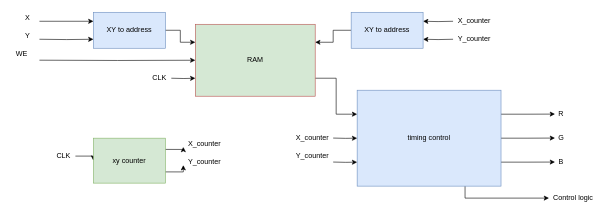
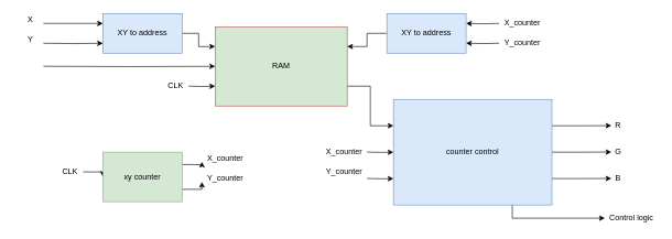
  <mxCell id="0" />
  <mxCell id="1" parent="0" />
  <mxCell id="2" style="edgeStyle=orthogonalEdgeStyle;rounded=0;orthogonalLoop=1;jettySize=auto;html=1;exitX=0;exitY=0.5;exitDx=0;exitDy=0;entryX=0;entryY=0.5;entryDx=0;entryDy=0;" parent="1" target="5" edge="1"><mxGeometry relative="1" as="geometry"><mxPoint x="65" y="99.905" as="sourcePoint" /></mxGeometry></mxCell>
  <mxCell id="3" style="edgeStyle=orthogonalEdgeStyle;rounded=0;orthogonalLoop=1;jettySize=auto;html=1;entryX=0;entryY=0.75;entryDx=0;entryDy=0;" parent="1" target="5" edge="1"><mxGeometry relative="1" as="geometry"><mxPoint x="285" y="130" as="sourcePoint" /></mxGeometry></mxCell>
  <mxCell id="4" style="edgeStyle=orthogonalEdgeStyle;rounded=0;orthogonalLoop=1;jettySize=auto;html=1;exitX=1;exitY=0.75;exitDx=0;exitDy=0;entryX=0;entryY=0.25;entryDx=0;entryDy=0;" parent="1" source="5" target="33" edge="1"><mxGeometry relative="1" as="geometry" /></mxCell>
  <mxCell id="5" value="RAM" style="rounded=0;whiteSpace=wrap;html=1;fillColor=#d5e8d4;strokeColor=#b85450;" parent="1" vertex="1"><mxGeometry x="325" y="40" width="200" height="120" as="geometry" /></mxCell>
  <mxCell id="6" style="edgeStyle=orthogonalEdgeStyle;rounded=0;orthogonalLoop=1;jettySize=auto;html=1;exitX=1;exitY=0.5;exitDx=0;exitDy=0;entryX=0;entryY=0.25;entryDx=0;entryDy=0;" parent="1" source="9" target="5" edge="1"><mxGeometry relative="1" as="geometry" /></mxCell>
  <mxCell id="7" style="edgeStyle=orthogonalEdgeStyle;rounded=0;orthogonalLoop=1;jettySize=auto;html=1;entryX=0;entryY=0.25;entryDx=0;entryDy=0;" parent="1" target="9" edge="1"><mxGeometry relative="1" as="geometry"><mxPoint x="65" y="35" as="sourcePoint" /><Array as="points"><mxPoint x="65" y="35" /></Array></mxGeometry></mxCell>
  <mxCell id="8" style="edgeStyle=orthogonalEdgeStyle;rounded=0;orthogonalLoop=1;jettySize=auto;html=1;entryX=0;entryY=0.75;entryDx=0;entryDy=0;" parent="1" target="9" edge="1"><mxGeometry relative="1" as="geometry"><mxPoint x="65" y="65" as="sourcePoint" /></mxGeometry></mxCell>
  <mxCell id="9" value="XY to address" style="rounded=0;whiteSpace=wrap;html=1;fillColor=#dae8fc;strokeColor=#6c8ebf;" parent="1" vertex="1"><mxGeometry x="155" y="20" width="120" height="60" as="geometry" /></mxCell>
  <mxCell id="10" value="X" style="text;html=1;align=center;verticalAlign=middle;resizable=0;points=[];autosize=1;strokeColor=none;fillColor=none;" parent="1" vertex="1"><mxGeometry x="35" y="20" width="20" height="20" as="geometry" /></mxCell>
  <mxCell id="11" value="Y" style="text;html=1;align=center;verticalAlign=middle;resizable=0;points=[];autosize=1;strokeColor=none;fillColor=none;" parent="1" vertex="1"><mxGeometry x="35" y="50" width="20" height="20" as="geometry" /></mxCell>
- <mxCell id="12" value="WE" style="text;html=1;align=center;verticalAlign=middle;resizable=0;points=[];autosize=1;strokeColor=none;fillColor=none;" parent="1" vertex="1"><mxGeometry x="20" y="80" width="30" height="20" as="geometry" /></mxCell>
  <mxCell id="13" value="CLK" style="text;html=1;align=center;verticalAlign=middle;resizable=0;points=[];autosize=1;strokeColor=none;fillColor=none;" parent="1" vertex="1"><mxGeometry x="245" y="120" width="40" height="20" as="geometry" /></mxCell>
  <mxCell id="14" style="edgeStyle=orthogonalEdgeStyle;rounded=0;orthogonalLoop=1;jettySize=auto;html=1;exitX=0;exitY=0.5;exitDx=0;exitDy=0;entryX=1;entryY=0.25;entryDx=0;entryDy=0;" parent="1" source="17" target="5" edge="1"><mxGeometry relative="1" as="geometry" /></mxCell>
  <mxCell id="15" style="edgeStyle=orthogonalEdgeStyle;rounded=0;orthogonalLoop=1;jettySize=auto;html=1;exitX=1;exitY=0.25;exitDx=0;exitDy=0;entryX=1;entryY=0.25;entryDx=0;entryDy=0;" parent="1" target="17" edge="1"><mxGeometry relative="1" as="geometry"><mxPoint x="755" y="35" as="sourcePoint" /></mxGeometry></mxCell>
  <mxCell id="16" style="edgeStyle=orthogonalEdgeStyle;rounded=0;orthogonalLoop=1;jettySize=auto;html=1;exitX=1;exitY=0.75;exitDx=0;exitDy=0;entryX=1;entryY=0.75;entryDx=0;entryDy=0;" parent="1" target="17" edge="1"><mxGeometry relative="1" as="geometry"><mxPoint x="755" y="65" as="sourcePoint" /></mxGeometry></mxCell>
  <mxCell id="17" value="XY to address" style="rounded=0;whiteSpace=wrap;html=1;fillColor=#dae8fc;strokeColor=#6c8ebf;" parent="1" vertex="1"><mxGeometry x="585" y="20" width="120" height="60" as="geometry" /></mxCell>
  <mxCell id="18" style="edgeStyle=orthogonalEdgeStyle;rounded=0;orthogonalLoop=1;jettySize=auto;html=1;exitX=1;exitY=0.25;exitDx=0;exitDy=0;" parent="1" source="21" edge="1"><mxGeometry relative="1" as="geometry"><mxPoint x="305" y="244.724" as="targetPoint" /></mxGeometry></mxCell>
  <mxCell id="19" style="edgeStyle=orthogonalEdgeStyle;rounded=0;orthogonalLoop=1;jettySize=auto;html=1;exitX=1;exitY=0.75;exitDx=0;exitDy=0;" parent="1" source="21" edge="1"><mxGeometry relative="1" as="geometry"><mxPoint x="305" y="275.069" as="targetPoint" /></mxGeometry></mxCell>
  <mxCell id="20" style="edgeStyle=orthogonalEdgeStyle;rounded=0;orthogonalLoop=1;jettySize=auto;html=1;exitX=0;exitY=0.5;exitDx=0;exitDy=0;entryX=0;entryY=0.5;entryDx=0;entryDy=0;" parent="1" target="21" edge="1"><mxGeometry relative="1" as="geometry"><mxPoint x="125" y="259.897" as="sourcePoint" /></mxGeometry></mxCell>
  <mxCell id="21" value="xy counter" style="rounded=0;whiteSpace=wrap;html=1;fillColor=#d5e8d4;strokeColor=#82b366;" parent="1" vertex="1"><mxGeometry x="155" y="230" width="120" height="75" as="geometry" /></mxCell>
  <mxCell id="22" value="X_counter" style="text;html=1;align=center;verticalAlign=middle;resizable=0;points=[];autosize=1;strokeColor=none;fillColor=none;" parent="1" vertex="1"><mxGeometry x="305" y="230" width="70" height="20" as="geometry" /></mxCell>
  <mxCell id="23" value="Y_counter" style="text;html=1;align=center;verticalAlign=middle;resizable=0;points=[];autosize=1;strokeColor=none;fillColor=none;" parent="1" vertex="1"><mxGeometry x="305" y="260" width="70" height="20" as="geometry" /></mxCell>
  <mxCell id="24" value="CLK" style="text;html=1;align=center;verticalAlign=middle;resizable=0;points=[];autosize=1;strokeColor=none;fillColor=none;" parent="1" vertex="1"><mxGeometry x="85" y="250" width="40" height="20" as="geometry" /></mxCell>
  <mxCell id="25" value="X_counter" style="text;html=1;align=center;verticalAlign=middle;resizable=0;points=[];autosize=1;strokeColor=none;fillColor=none;" parent="1" vertex="1"><mxGeometry x="755" y="25" width="70" height="20" as="geometry" /></mxCell>
  <mxCell id="26" value="Y_counter" style="text;html=1;align=center;verticalAlign=middle;resizable=0;points=[];autosize=1;strokeColor=none;fillColor=none;" parent="1" vertex="1"><mxGeometry x="755" y="55" width="70" height="20" as="geometry" /></mxCell>
  <mxCell id="27" style="edgeStyle=orthogonalEdgeStyle;rounded=0;orthogonalLoop=1;jettySize=auto;html=1;exitX=0;exitY=0.5;exitDx=0;exitDy=0;entryX=0;entryY=0.5;entryDx=0;entryDy=0;" parent="1" target="33" edge="1"><mxGeometry relative="1" as="geometry"><mxPoint x="555" y="229.833" as="sourcePoint" /></mxGeometry></mxCell>
  <mxCell id="28" style="edgeStyle=orthogonalEdgeStyle;rounded=0;orthogonalLoop=1;jettySize=auto;html=1;exitX=0;exitY=0.75;exitDx=0;exitDy=0;entryX=0;entryY=0.75;entryDx=0;entryDy=0;" parent="1" target="33" edge="1"><mxGeometry relative="1" as="geometry"><mxPoint x="555" y="269.833" as="sourcePoint" /></mxGeometry></mxCell>
  <mxCell id="29" style="edgeStyle=orthogonalEdgeStyle;rounded=0;orthogonalLoop=1;jettySize=auto;html=1;exitX=1;exitY=0.25;exitDx=0;exitDy=0;" parent="1" source="33" edge="1"><mxGeometry relative="1" as="geometry"><mxPoint x="925" y="189.833" as="targetPoint" /></mxGeometry></mxCell>
  <mxCell id="30" style="edgeStyle=orthogonalEdgeStyle;rounded=0;orthogonalLoop=1;jettySize=auto;html=1;exitX=1;exitY=0.5;exitDx=0;exitDy=0;" parent="1" source="33" edge="1"><mxGeometry relative="1" as="geometry"><mxPoint x="925" y="229.833" as="targetPoint" /></mxGeometry></mxCell>
  <mxCell id="31" style="edgeStyle=orthogonalEdgeStyle;rounded=0;orthogonalLoop=1;jettySize=auto;html=1;exitX=1;exitY=0.75;exitDx=0;exitDy=0;" parent="1" source="33" edge="1"><mxGeometry relative="1" as="geometry"><mxPoint x="925" y="269.833" as="targetPoint" /></mxGeometry></mxCell>
  <mxCell id="32" style="edgeStyle=orthogonalEdgeStyle;rounded=0;orthogonalLoop=1;jettySize=auto;html=1;exitX=0.75;exitY=1;exitDx=0;exitDy=0;" parent="1" source="33" edge="1"><mxGeometry relative="1" as="geometry"><mxPoint x="915" y="330" as="targetPoint" /><Array as="points"><mxPoint x="775" y="330" /></Array></mxGeometry></mxCell>
- <mxCell id="33" value="timing control" style="rounded=0;whiteSpace=wrap;html=1;fillColor=#dae8fc;strokeColor=#6c8ebf;" parent="1" vertex="1"><mxGeometry x="595" y="150" width="240" height="160" as="geometry" /></mxCell>
+ <mxCell id="33" value="counter control" style="rounded=0;whiteSpace=wrap;html=1;fillColor=#dae8fc;strokeColor=#6c8ebf;" parent="1" vertex="1"><mxGeometry x="595" y="150" width="240" height="160" as="geometry" /></mxCell>
  <mxCell id="34" value="X_counter" style="text;html=1;align=center;verticalAlign=middle;resizable=0;points=[];autosize=1;strokeColor=none;fillColor=none;" parent="1" vertex="1"><mxGeometry x="485" y="220" width="70" height="20" as="geometry" /></mxCell>
  <mxCell id="35" value="Y_counter" style="text;html=1;align=center;verticalAlign=middle;resizable=0;points=[];autosize=1;strokeColor=none;fillColor=none;" parent="1" vertex="1"><mxGeometry x="485" y="250" width="70" height="20" as="geometry" /></mxCell>
  <mxCell id="36" value="R" style="text;html=1;align=center;verticalAlign=middle;resizable=0;points=[];autosize=1;strokeColor=none;fillColor=none;" parent="1" vertex="1"><mxGeometry x="925" y="180" width="20" height="20" as="geometry" /></mxCell>
  <mxCell id="37" value="G" style="text;html=1;align=center;verticalAlign=middle;resizable=0;points=[];autosize=1;strokeColor=none;fillColor=none;" parent="1" vertex="1"><mxGeometry x="925" y="220" width="20" height="20" as="geometry" /></mxCell>
  <mxCell id="38" value="B" style="text;html=1;align=center;verticalAlign=middle;resizable=0;points=[];autosize=1;strokeColor=none;fillColor=none;" parent="1" vertex="1"><mxGeometry x="925" y="260" width="20" height="20" as="geometry" /></mxCell>
  <mxCell id="39" value="Control logic" style="text;html=1;align=center;verticalAlign=middle;resizable=0;points=[];autosize=1;strokeColor=none;fillColor=none;" parent="1" vertex="1"><mxGeometry x="915" y="320" width="80" height="20" as="geometry" /></mxCell>
